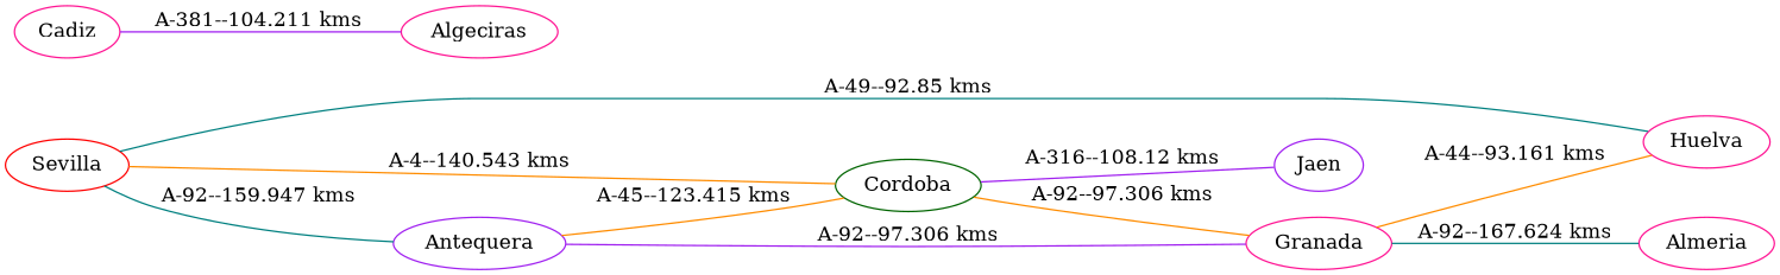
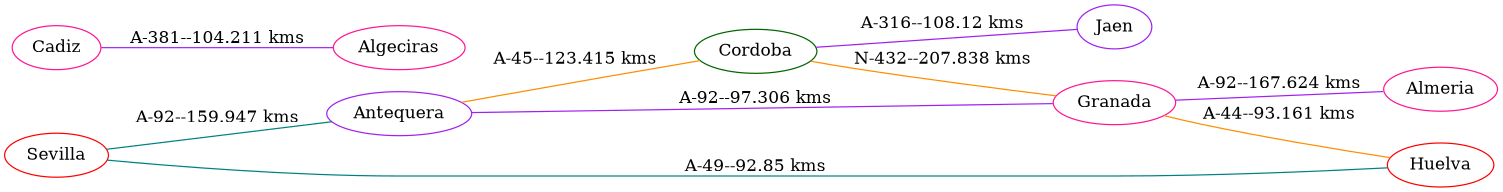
  strict graph {
    rankdir=LR
    node [color=deeppink]
    edge [color=darkorange]
    n1 [color=red label=Sevilla]
-   n2 [label=Huelva]
+   n2 [color=red label=Huelva]
    n3 [color=darkgreen label=Cordoba]
    n4 [color=purple label=Antequera]
    n5 [label=Cadiz]
    n6 [label=Algeciras]
    n7 [label=Granada]
    n8 [color=purple label=Jaen]
    n9 [label=Almeria]
    n1 -- n2 [color=teal label="A-49--92.85 kms"]
-   n1 -- n3 [label="A-4--140.543 kms"]
    n1 -- n4 [color=teal label="A-92--159.947 kms"]
-   n3 -- n7 [label="A-92--97.306 kms"]
+   n3 -- n7 [label="N-432--207.838 kms"]
    n3 -- n8 [color=purple label="A-316--108.12 kms"]
    n4 -- n3 [label="A-45--123.415 kms"]
    n4 -- n7 [color=purple label="A-92--97.306 kms"]
    n5 -- n6 [color=purple label="A-381--104.211 kms"]
    n7 -- n2 [label="A-44--93.161 kms"]
-   n7 -- n9 [color=teal label="A-92--167.624 kms"]
+   n7 -- n9 [color=purple label="A-92--167.624 kms"]
  }
